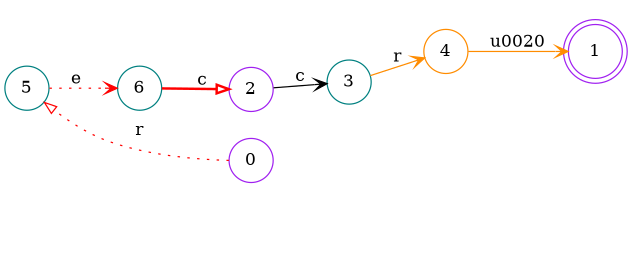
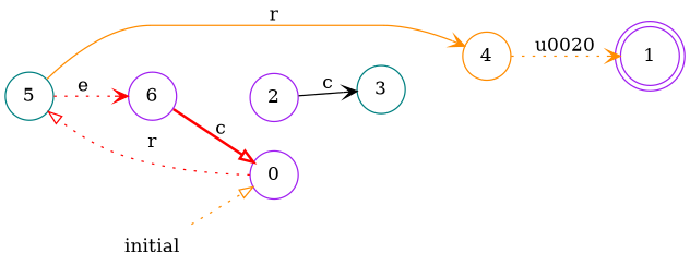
  digraph {
    rankdir=LR
    node [color=purple shape=circle]
    edge [arrowhead=vee color=red style=dotted]
    5 [color=teal]
    0
-   6 [color=teal]
+   6
+   initial [shape=plaintext]
    2
    1 [shape=doublecircle]
    3 [color=teal]
    4 [color=darkorange]
    5 -> 6 [label=e]
    0 -> 5 [arrowhead=onormal label=r]
-   6 -> 2 [arrowhead=onormal label=c style=bold]
+   6 -> 0 [arrowhead=onormal label=c style=bold]
+   initial -> 0 [arrowhead=onormal color=darkorange]
    2 -> 3 [color=black label=c style=solid]
-   3 -> 4 [color=darkorange label=r style=solid]
-   4 -> 1 [color=darkorange label="\u0020" style=solid]
+   5 -> 4 [color=darkorange label=r style=solid]
+   4 -> 1 [color=darkorange label="\u0020"]
  }
